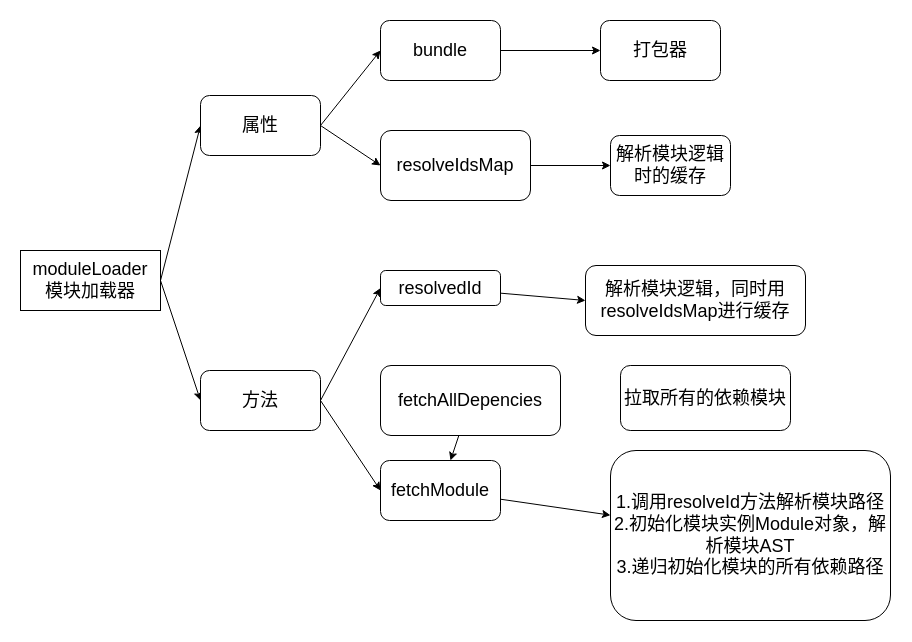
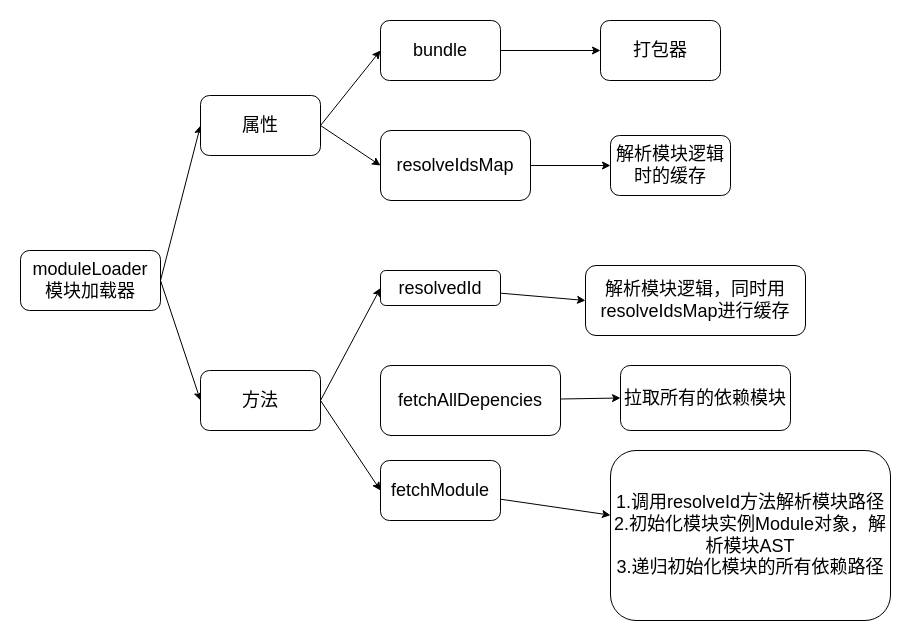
  <mxCell id="0" />
  <mxCell id="1" parent="0" />
  <mxCell id="2" style="edgeStyle=none;html=1;entryX=0;entryY=0.5;entryDx=0;entryDy=0;fontSize=18;exitX=1;exitY=0.5;exitDx=0;exitDy=0;" edge="1" parent="1" source="4" target="7"><mxGeometry relative="1" as="geometry" /></mxCell>
  <mxCell id="3" style="edgeStyle=none;html=1;entryX=0;entryY=0.5;entryDx=0;entryDy=0;fontSize=18;exitX=1;exitY=0.5;exitDx=0;exitDy=0;" edge="1" parent="1" source="4" target="10"><mxGeometry relative="1" as="geometry" /></mxCell>
- <mxCell id="4" value="&lt;font style=&quot;font-size: 18px;&quot;&gt;moduleLoader&lt;br&gt;模块加载器&lt;/font&gt;" style="whiteSpace=wrap;html=1;rounded=0;" vertex="1" parent="1"><mxGeometry x="20" y="250" width="140" height="60" as="geometry" /></mxCell>
+ <mxCell id="4" value="&lt;font style=&quot;font-size: 18px;&quot;&gt;moduleLoader&lt;br&gt;模块加载器&lt;/font&gt;" style="rounded=1;whiteSpace=wrap;html=1;" vertex="1" parent="1"><mxGeometry x="20" y="250" width="140" height="60" as="geometry" /></mxCell>
  <mxCell id="5" style="edgeStyle=none;html=1;entryX=0;entryY=0.5;entryDx=0;entryDy=0;fontSize=18;exitX=1;exitY=0.5;exitDx=0;exitDy=0;" edge="1" parent="1" source="7" target="12"><mxGeometry relative="1" as="geometry" /></mxCell>
  <mxCell id="6" style="edgeStyle=none;html=1;entryX=0;entryY=0.5;entryDx=0;entryDy=0;fontSize=18;exitX=1;exitY=0.5;exitDx=0;exitDy=0;" edge="1" parent="1" source="7" target="14"><mxGeometry relative="1" as="geometry" /></mxCell>
  <mxCell id="7" value="属性" style="rounded=1;whiteSpace=wrap;html=1;fontSize=18;" vertex="1" parent="1"><mxGeometry x="200" y="95" width="120" height="60" as="geometry" /></mxCell>
  <mxCell id="8" style="edgeStyle=none;html=1;entryX=0;entryY=0.5;entryDx=0;entryDy=0;fontSize=18;exitX=1;exitY=0.5;exitDx=0;exitDy=0;" edge="1" parent="1" source="10" target="17"><mxGeometry relative="1" as="geometry" /></mxCell>
  <mxCell id="9" style="edgeStyle=none;html=1;entryX=0;entryY=0.5;entryDx=0;entryDy=0;fontSize=18;" edge="1" parent="1" target="19"><mxGeometry relative="1" as="geometry"><mxPoint x="320" y="400" as="sourcePoint" /></mxGeometry></mxCell>
  <mxCell id="10" value="方法" style="rounded=1;whiteSpace=wrap;html=1;fontSize=18;" vertex="1" parent="1"><mxGeometry x="200" y="370" width="120" height="60" as="geometry" /></mxCell>
  <mxCell id="11" style="edgeStyle=none;html=1;entryX=0;entryY=0.5;entryDx=0;entryDy=0;fontSize=18;" edge="1" parent="1" source="12" target="15"><mxGeometry relative="1" as="geometry" /></mxCell>
  <mxCell id="12" value="&lt;div style=&quot;text-align: start;&quot;&gt;bundle&lt;/div&gt;" style="rounded=1;whiteSpace=wrap;html=1;fontSize=18;" vertex="1" parent="1"><mxGeometry x="380" y="20" width="120" height="60" as="geometry" /></mxCell>
  <mxCell id="13" style="edgeStyle=none;html=1;exitX=1;exitY=0.5;exitDx=0;exitDy=0;entryX=0;entryY=0.5;entryDx=0;entryDy=0;fontSize=18;" edge="1" parent="1" source="14" target="24"><mxGeometry relative="1" as="geometry" /></mxCell>
  <mxCell id="14" value="resolveIdsMap" style="rounded=1;whiteSpace=wrap;html=1;fontSize=18;" vertex="1" parent="1"><mxGeometry x="380" y="130" width="150" height="70" as="geometry" /></mxCell>
  <mxCell id="15" value="打包器" style="rounded=1;whiteSpace=wrap;html=1;fontSize=18;" vertex="1" parent="1"><mxGeometry x="600" y="20" width="120" height="60" as="geometry" /></mxCell>
  <mxCell id="16" style="edgeStyle=none;html=1;entryX=0;entryY=0.5;entryDx=0;entryDy=0;fontSize=18;" edge="1" parent="1" source="17" target="23"><mxGeometry relative="1" as="geometry" /></mxCell>
  <mxCell id="17" value="resolvedId" style="rounded=1;whiteSpace=wrap;html=1;fontSize=18;" vertex="1" parent="1"><mxGeometry x="380" y="270" width="120" height="35" as="geometry" /></mxCell>
  <mxCell id="18" style="edgeStyle=none;html=1;fontSize=18;" edge="1" parent="1" source="19" target="22"><mxGeometry relative="1" as="geometry" /></mxCell>
  <mxCell id="19" value="fetchModule" style="rounded=1;whiteSpace=wrap;html=1;fontSize=18;" vertex="1" parent="1"><mxGeometry x="380" y="460" width="120" height="60" as="geometry" /></mxCell>
- <mxCell id="20" style="edgeStyle=none;html=1;fontSize=18;" edge="1" parent="1" source="21" target="19"><mxGeometry relative="1" as="geometry" /></mxCell>
+ <mxCell id="20" style="edgeStyle=none;html=1;entryX=0;entryY=0.5;entryDx=0;entryDy=0;fontSize=18;" edge="1" parent="1" source="21" target="25"><mxGeometry relative="1" as="geometry" /></mxCell>
  <mxCell id="21" value="fetchAllDepencies" style="rounded=1;whiteSpace=wrap;html=1;fontSize=18;" vertex="1" parent="1"><mxGeometry x="380" y="365" width="180" height="70" as="geometry" /></mxCell>
  <mxCell id="22" value="1.调用resolveId方法解析模块路径&lt;br&gt;2.初始化模块实例Module对象，解析模块AST&lt;br&gt;3.递归初始化模块的所有依赖路径" style="rounded=1;whiteSpace=wrap;html=1;fontSize=18;" vertex="1" parent="1"><mxGeometry x="610" y="450" width="280" height="170" as="geometry" /></mxCell>
  <mxCell id="23" value="解析模块逻辑，同时用resolveIdsMap进行缓存" style="rounded=1;whiteSpace=wrap;html=1;fontSize=18;" vertex="1" parent="1"><mxGeometry x="585" y="265" width="220" height="70" as="geometry" /></mxCell>
  <mxCell id="24" value="解析模块逻辑时的缓存" style="rounded=1;whiteSpace=wrap;html=1;fontSize=18;" vertex="1" parent="1"><mxGeometry x="610" y="135" width="120" height="60" as="geometry" /></mxCell>
  <mxCell id="25" value="拉取所有的依赖模块" style="rounded=1;whiteSpace=wrap;html=1;fontSize=18;" vertex="1" parent="1"><mxGeometry x="620" y="365" width="170" height="65" as="geometry" /></mxCell>
